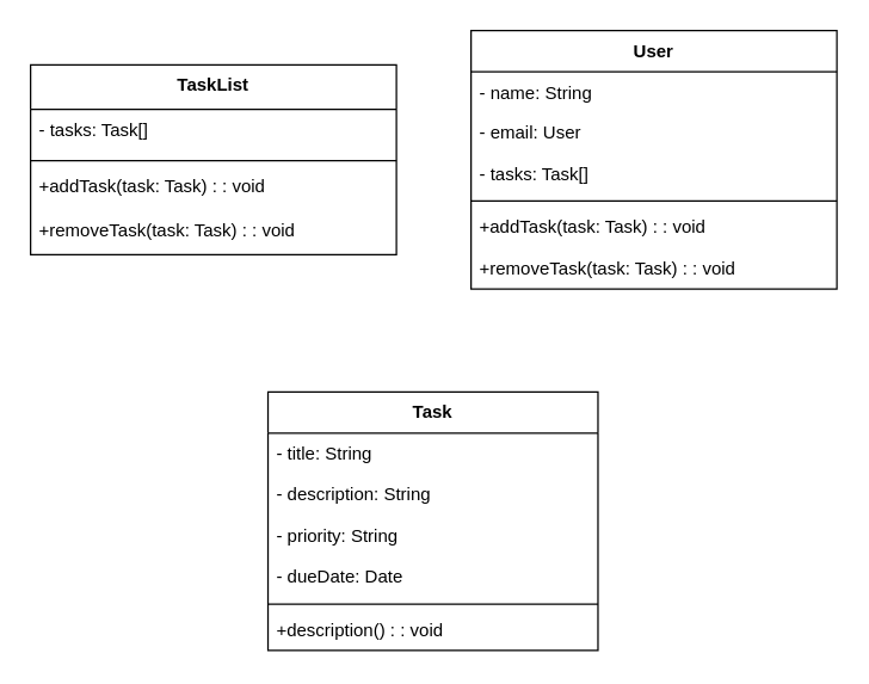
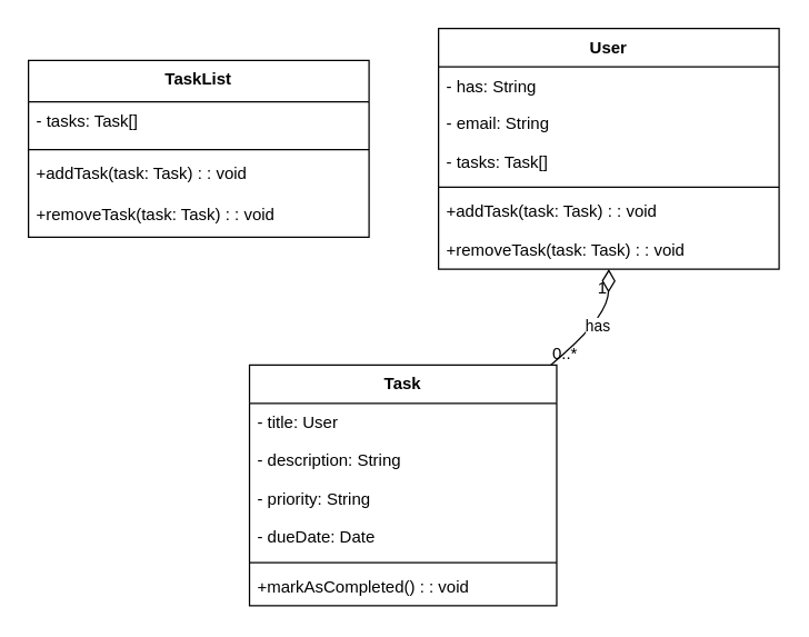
  <mxCell id="0" />
  <mxCell id="1" parent="0" />
  <mxCell id="2" value="Task" style="swimlane;fontStyle=1;align=center;verticalAlign=top;childLayout=stackLayout;horizontal=1;startSize=27.5;horizontalStack=0;resizeParent=1;resizeParentMax=0;resizeLast=0;collapsible=0;marginBottom=0;" vertex="1" parent="1"><mxGeometry x="179" y="262" width="221" height="173" as="geometry" /></mxCell>
- <mxCell id="3" value="- title: String" style="text;strokeColor=none;fillColor=none;align=left;verticalAlign=top;spacingLeft=4;spacingRight=4;overflow=hidden;rotatable=0;points=[[0,0.5],[1,0.5]];portConstraint=eastwest;" vertex="1" parent="2"><mxGeometry y="28" width="221" height="28" as="geometry" /></mxCell>
+ <mxCell id="3" value="- title: User" style="text;strokeColor=none;fillColor=none;align=left;verticalAlign=top;spacingLeft=4;spacingRight=4;overflow=hidden;rotatable=0;points=[[0,0.5],[1,0.5]];portConstraint=eastwest;" vertex="1" parent="2"><mxGeometry y="28" width="221" height="28" as="geometry" /></mxCell>
  <mxCell id="4" value="- description: String" style="text;strokeColor=none;fillColor=none;align=left;verticalAlign=top;spacingLeft=4;spacingRight=4;overflow=hidden;rotatable=0;points=[[0,0.5],[1,0.5]];portConstraint=eastwest;" vertex="1" parent="2"><mxGeometry y="55" width="221" height="28" as="geometry" /></mxCell>
  <mxCell id="5" value="- priority: String" style="text;strokeColor=none;fillColor=none;align=left;verticalAlign=top;spacingLeft=4;spacingRight=4;overflow=hidden;rotatable=0;points=[[0,0.5],[1,0.5]];portConstraint=eastwest;" vertex="1" parent="2"><mxGeometry y="83" width="221" height="28" as="geometry" /></mxCell>
  <mxCell id="6" value="- dueDate: Date" style="text;strokeColor=none;fillColor=none;align=left;verticalAlign=top;spacingLeft=4;spacingRight=4;overflow=hidden;rotatable=0;points=[[0,0.5],[1,0.5]];portConstraint=eastwest;" vertex="1" parent="2"><mxGeometry y="110" width="221" height="28" as="geometry" /></mxCell>
  <mxCell id="7" style="line;strokeWidth=1;fillColor=none;align=left;verticalAlign=middle;spacingTop=-1;spacingLeft=3;spacingRight=3;rotatable=0;labelPosition=right;points=[];portConstraint=eastwest;strokeColor=inherit;" vertex="1" parent="2"><mxGeometry y="138" width="221" height="8" as="geometry" /></mxCell>
- <mxCell id="8" value="+description() : : void" style="text;strokeColor=none;fillColor=none;align=left;verticalAlign=top;spacingLeft=4;spacingRight=4;overflow=hidden;rotatable=0;points=[[0,0.5],[1,0.5]];portConstraint=eastwest;" vertex="1" parent="2"><mxGeometry y="146" width="221" height="28" as="geometry" /></mxCell>
+ <mxCell id="8" value="+markAsCompleted() : : void" style="text;strokeColor=none;fillColor=none;align=left;verticalAlign=top;spacingLeft=4;spacingRight=4;overflow=hidden;rotatable=0;points=[[0,0.5],[1,0.5]];portConstraint=eastwest;" vertex="1" parent="2"><mxGeometry y="146" width="221" height="28" as="geometry" /></mxCell>
  <mxCell id="9" value="TaskList" style="swimlane;fontStyle=1;align=center;verticalAlign=top;childLayout=stackLayout;horizontal=1;startSize=29.75;horizontalStack=0;resizeParent=1;resizeParentMax=0;resizeLast=0;collapsible=0;marginBottom=0;" vertex="1" parent="1"><mxGeometry x="20" y="43" width="245" height="127" as="geometry" /></mxCell>
  <mxCell id="10" value="- tasks: Task[]" style="text;strokeColor=none;fillColor=none;align=left;verticalAlign=top;spacingLeft=4;spacingRight=4;overflow=hidden;rotatable=0;points=[[0,0.5],[1,0.5]];portConstraint=eastwest;" vertex="1" parent="9"><mxGeometry y="30" width="245" height="30" as="geometry" /></mxCell>
  <mxCell id="11" style="line;strokeWidth=1;fillColor=none;align=left;verticalAlign=middle;spacingTop=-1;spacingLeft=3;spacingRight=3;rotatable=0;labelPosition=right;points=[];portConstraint=eastwest;strokeColor=inherit;" vertex="1" parent="9"><mxGeometry y="60" width="245" height="8" as="geometry" /></mxCell>
  <mxCell id="12" value="+addTask(task: Task) : : void" style="text;strokeColor=none;fillColor=none;align=left;verticalAlign=top;spacingLeft=4;spacingRight=4;overflow=hidden;rotatable=0;points=[[0,0.5],[1,0.5]];portConstraint=eastwest;" vertex="1" parent="9"><mxGeometry y="68" width="245" height="30" as="geometry" /></mxCell>
  <mxCell id="13" value="+removeTask(task: Task) : : void" style="text;strokeColor=none;fillColor=none;align=left;verticalAlign=top;spacingLeft=4;spacingRight=4;overflow=hidden;rotatable=0;points=[[0,0.5],[1,0.5]];portConstraint=eastwest;" vertex="1" parent="9"><mxGeometry y="97" width="245" height="30" as="geometry" /></mxCell>
  <mxCell id="14" value="User" style="swimlane;fontStyle=1;align=center;verticalAlign=top;childLayout=stackLayout;horizontal=1;startSize=27.5;horizontalStack=0;resizeParent=1;resizeParentMax=0;resizeLast=0;collapsible=0;marginBottom=0;" vertex="1" parent="1"><mxGeometry x="315" y="20" width="245" height="173" as="geometry" /></mxCell>
- <mxCell id="15" value="- name: String" style="text;strokeColor=none;fillColor=none;align=left;verticalAlign=top;spacingLeft=4;spacingRight=4;overflow=hidden;rotatable=0;points=[[0,0.5],[1,0.5]];portConstraint=eastwest;" vertex="1" parent="14"><mxGeometry y="28" width="245" height="28" as="geometry" /></mxCell>
- <mxCell id="16" value="- email: User" style="text;strokeColor=none;fillColor=none;align=left;verticalAlign=top;spacingLeft=4;spacingRight=4;overflow=hidden;rotatable=0;points=[[0,0.5],[1,0.5]];portConstraint=eastwest;" vertex="1" parent="14"><mxGeometry y="55" width="245" height="28" as="geometry" /></mxCell>
+ <mxCell id="15" value="- has: String" style="text;strokeColor=none;fillColor=none;align=left;verticalAlign=top;spacingLeft=4;spacingRight=4;overflow=hidden;rotatable=0;points=[[0,0.5],[1,0.5]];portConstraint=eastwest;" vertex="1" parent="14"><mxGeometry y="28" width="245" height="28" as="geometry" /></mxCell>
+ <mxCell id="16" value="- email: String" style="text;strokeColor=none;fillColor=none;align=left;verticalAlign=top;spacingLeft=4;spacingRight=4;overflow=hidden;rotatable=0;points=[[0,0.5],[1,0.5]];portConstraint=eastwest;" vertex="1" parent="14"><mxGeometry y="55" width="245" height="28" as="geometry" /></mxCell>
  <mxCell id="17" value="- tasks: Task[]" style="text;strokeColor=none;fillColor=none;align=left;verticalAlign=top;spacingLeft=4;spacingRight=4;overflow=hidden;rotatable=0;points=[[0,0.5],[1,0.5]];portConstraint=eastwest;" vertex="1" parent="14"><mxGeometry y="83" width="245" height="28" as="geometry" /></mxCell>
  <mxCell id="18" style="line;strokeWidth=1;fillColor=none;align=left;verticalAlign=middle;spacingTop=-1;spacingLeft=3;spacingRight=3;rotatable=0;labelPosition=right;points=[];portConstraint=eastwest;strokeColor=inherit;" vertex="1" parent="14"><mxGeometry y="110" width="245" height="8" as="geometry" /></mxCell>
  <mxCell id="19" value="+addTask(task: Task) : : void" style="text;strokeColor=none;fillColor=none;align=left;verticalAlign=top;spacingLeft=4;spacingRight=4;overflow=hidden;rotatable=0;points=[[0,0.5],[1,0.5]];portConstraint=eastwest;" vertex="1" parent="14"><mxGeometry y="118" width="245" height="28" as="geometry" /></mxCell>
  <mxCell id="20" value="+removeTask(task: Task) : : void" style="text;strokeColor=none;fillColor=none;align=left;verticalAlign=top;spacingLeft=4;spacingRight=4;overflow=hidden;rotatable=0;points=[[0,0.5],[1,0.5]];portConstraint=eastwest;" vertex="1" parent="14"><mxGeometry y="146" width="245" height="28" as="geometry" /></mxCell>
+ <mxCell id="21" value="has" style="curved=1;startArrow=diamondThin;startSize=14;startFill=0;endArrow=none;exitX=0.5;exitY=1;entryX=0.98;entryY=0;" edge="1" parent="1" source="14" target="2"><mxGeometry relative="1" as="geometry"><Array as="points"><mxPoint x="437" y="228" /></Array></mxGeometry></mxCell>
+ <mxCell id="22" value="1" style="edgeLabel;resizable=0;labelBackgroundColor=none;fontSize=12;align=right;verticalAlign=top;" vertex="1" parent="21"><mxGeometry x="-1" relative="1" as="geometry" /></mxCell>
+ <mxCell id="23" value="0..*" style="edgeLabel;resizable=0;labelBackgroundColor=none;fontSize=12;align=left;verticalAlign=bottom;" vertex="1" parent="21"><mxGeometry x="1" relative="1" as="geometry" /></mxCell>
